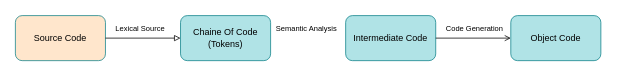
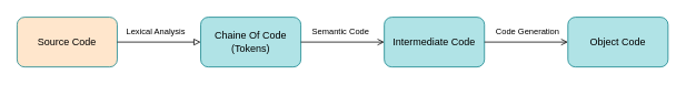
  <mxCell id="0" />
  <mxCell id="1" parent="0" />
  <mxCell id="2" value="Source Code" style="rounded=1;whiteSpace=wrap;html=1;fillColor=#ffe6cc;strokeColor=#0e8088;" vertex="1" parent="1"><mxGeometry x="20" y="20" width="120" height="60" as="geometry" /></mxCell>
  <mxCell id="3" value="Intermediate Code" style="rounded=1;whiteSpace=wrap;html=1;fillColor=#b0e3e6;strokeColor=#0e8088;" vertex="1" parent="1"><mxGeometry x="460" y="20" width="120" height="60" as="geometry" /></mxCell>
  <mxCell id="4" value="Object Code" style="rounded=1;whiteSpace=wrap;html=1;fillColor=#b0e3e6;strokeColor=#0e8088;" vertex="1" parent="1"><mxGeometry x="680" y="20" width="120" height="60" as="geometry" /></mxCell>
  <mxCell id="5" value="Chaine Of Code&lt;div&gt;(Tokens)&lt;/div&gt;" style="rounded=1;whiteSpace=wrap;html=1;fillColor=#b0e3e6;strokeColor=#0e8088;" vertex="1" parent="1"><mxGeometry x="240" y="20" width="120" height="60" as="geometry" /></mxCell>
  <mxCell id="6" value="" style="endArrow=block;html=1;rounded=0;endFill=0;exitX=1;exitY=0.5;exitDx=0;exitDy=0;entryX=0;entryY=0.5;entryDx=0;entryDy=0;" edge="1" parent="1" source="2" target="5"><mxGeometry width="50" height="50" relative="1" as="geometry"><mxPoint x="240" y="90" as="sourcePoint" /><mxPoint x="290" y="40" as="targetPoint" /></mxGeometry></mxCell>
+ <mxCell id="7" value="" style="endArrow=open;html=1;rounded=0;endFill=0;entryX=0;entryY=0.5;entryDx=0;entryDy=0;exitX=1;exitY=0.5;exitDx=0;exitDy=0;" edge="1" parent="1" source="5" target="3"><mxGeometry width="50" height="50" relative="1" as="geometry"><mxPoint x="240" y="90" as="sourcePoint" /><mxPoint x="290" y="40" as="targetPoint" /></mxGeometry></mxCell>
  <mxCell id="8" value="" style="endArrow=open;html=1;rounded=0;endFill=0;exitX=1;exitY=0.5;exitDx=0;exitDy=0;entryX=0;entryY=0.5;entryDx=0;entryDy=0;" edge="1" parent="1" source="3" target="4"><mxGeometry width="50" height="50" relative="1" as="geometry"><mxPoint x="560" y="90" as="sourcePoint" /><mxPoint x="610" y="40" as="targetPoint" /></mxGeometry></mxCell>
- <mxCell id="9" value="&lt;font style=&quot;font-size: 10px;&quot;&gt;Lexical Source&lt;/font&gt;" style="text;html=1;align=center;verticalAlign=middle;whiteSpace=wrap;rounded=0;" vertex="1" parent="1"><mxGeometry x="146" y="27" width="81" height="20" as="geometry" /></mxCell>
- <mxCell id="10" value="&lt;font style=&quot;font-size: 10px;&quot;&gt;Semantic Analysis&lt;/font&gt;" style="text;html=1;align=center;verticalAlign=middle;whiteSpace=wrap;rounded=0;" vertex="1" parent="1"><mxGeometry x="366" y="27" width="84" height="20" as="geometry" /></mxCell>
+ <mxCell id="9" value="&lt;font style=&quot;font-size: 10px;&quot;&gt;Lexical Analysis&lt;/font&gt;" style="text;html=1;align=center;verticalAlign=middle;whiteSpace=wrap;rounded=0;" vertex="1" parent="1"><mxGeometry x="146" y="27" width="81" height="20" as="geometry" /></mxCell>
+ <mxCell id="10" value="&lt;font style=&quot;font-size: 10px;&quot;&gt;Semantic Code&lt;/font&gt;" style="text;html=1;align=center;verticalAlign=middle;whiteSpace=wrap;rounded=0;" vertex="1" parent="1"><mxGeometry x="366" y="27" width="84" height="20" as="geometry" /></mxCell>
  <mxCell id="11" value="&lt;span style=&quot;font-size: 10px;&quot;&gt;Code Generation&lt;/span&gt;" style="text;html=1;align=center;verticalAlign=middle;whiteSpace=wrap;rounded=0;" vertex="1" parent="1"><mxGeometry x="590" y="27" width="84" height="20" as="geometry" /></mxCell>
